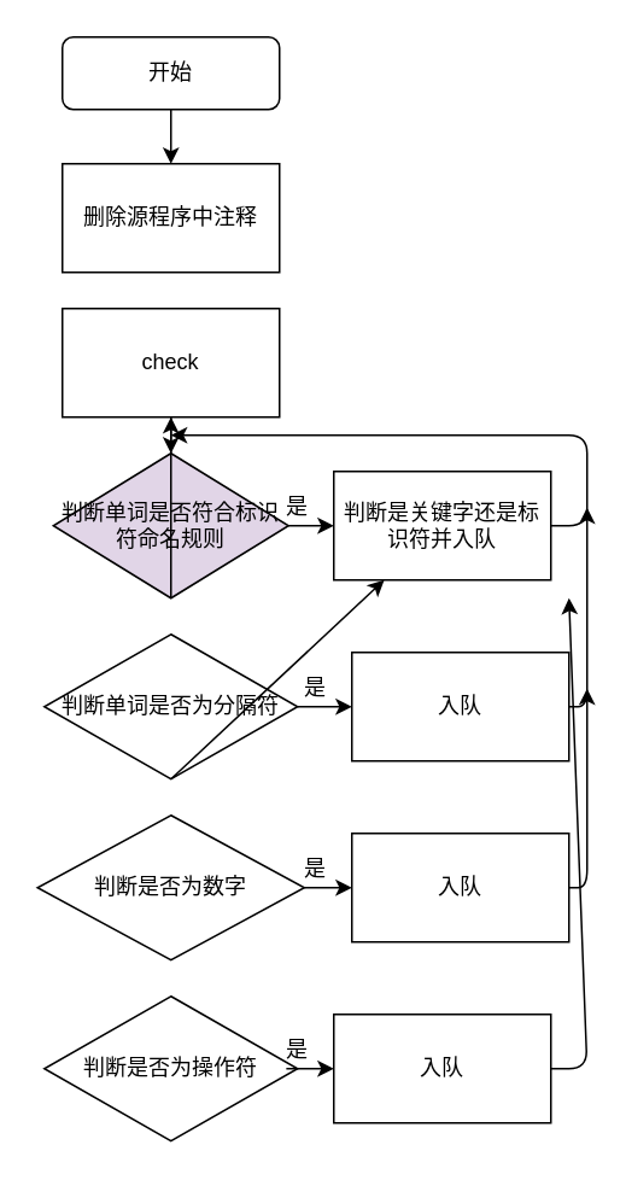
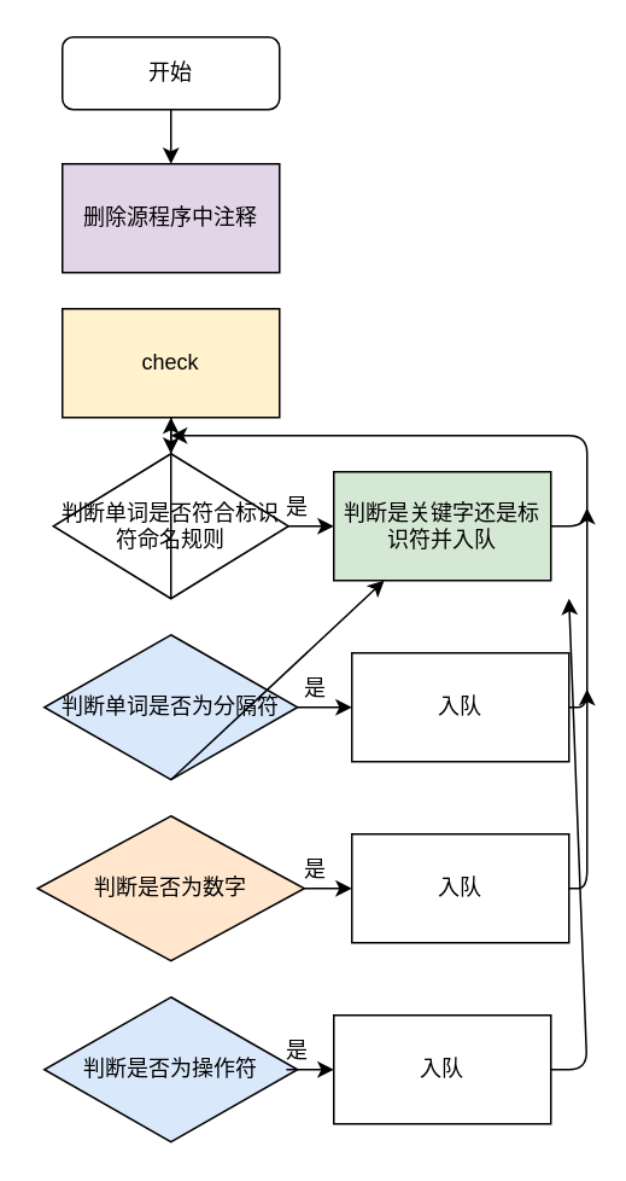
  <mxCell id="0" />
  <mxCell id="1" parent="0" />
  <mxCell id="2" value="开始" style="rounded=1;whiteSpace=wrap;html=1;fontSize=12;glass=0;strokeWidth=1;shadow=0;" parent="1" vertex="1"><mxGeometry x="34" y="20" width="120" height="40" as="geometry" /></mxCell>
  <mxCell id="3" value="" style="endArrow=classic;html=1;exitX=0.5;exitY=1;exitDx=0;exitDy=0;" edge="1" parent="1" source="2"><mxGeometry width="50" height="50" relative="1" as="geometry"><mxPoint x="264" y="270" as="sourcePoint" /><mxPoint x="94" y="90" as="targetPoint" /></mxGeometry></mxCell>
- <mxCell id="4" value="删除源程序中注释" style="rounded=0;whiteSpace=wrap;html=1;" vertex="1" parent="1"><mxGeometry x="34" y="90" width="120" height="60" as="geometry" /></mxCell>
- <mxCell id="5" value="check" style="rounded=0;whiteSpace=wrap;html=1;" vertex="1" parent="1"><mxGeometry x="34" y="170" width="120" height="60" as="geometry" /></mxCell>
+ <mxCell id="4" value="删除源程序中注释" style="rounded=0;whiteSpace=wrap;html=1;fillColor=#e1d5e7;" vertex="1" parent="1"><mxGeometry x="34" y="90" width="120" height="60" as="geometry" /></mxCell>
+ <mxCell id="5" value="check" style="rounded=0;whiteSpace=wrap;html=1;fillColor=#fff2cc;" vertex="1" parent="1"><mxGeometry x="34" y="170" width="120" height="60" as="geometry" /></mxCell>
  <mxCell id="6" value="" style="endArrow=classic;html=1;exitX=0.5;exitY=1;exitDx=0;exitDy=0;" edge="1" parent="1" source="5"><mxGeometry width="50" height="50" relative="1" as="geometry"><mxPoint x="264" y="270" as="sourcePoint" /><mxPoint x="94" y="250" as="targetPoint" /></mxGeometry></mxCell>
- <mxCell id="7" value="判断单词是否符合标识符命名规则" style="rhombus;whiteSpace=wrap;html=1;fillColor=#e1d5e7;" vertex="1" parent="1"><mxGeometry x="29" y="250" width="130" height="80" as="geometry" /></mxCell>
+ <mxCell id="7" value="判断单词是否符合标识符命名规则" style="rhombus;whiteSpace=wrap;html=1;" vertex="1" parent="1"><mxGeometry x="29" y="250" width="130" height="80" as="geometry" /></mxCell>
  <mxCell id="8" value="" style="endArrow=classic;html=1;exitX=1;exitY=0.5;exitDx=0;exitDy=0;" edge="1" parent="1" source="7"><mxGeometry width="50" height="50" relative="1" as="geometry"><mxPoint x="264" y="390" as="sourcePoint" /><mxPoint x="184" y="290" as="targetPoint" /></mxGeometry></mxCell>
  <mxCell id="9" value="是" style="text;html=1;strokeColor=none;fillColor=none;align=center;verticalAlign=middle;whiteSpace=wrap;rounded=0;" vertex="1" parent="1"><mxGeometry x="144" y="270" width="40" height="20" as="geometry" /></mxCell>
- <mxCell id="10" value="判断是关键字还是标识符并入队" style="rounded=0;whiteSpace=wrap;html=1;" vertex="1" parent="1"><mxGeometry x="184" y="260" width="120" height="60" as="geometry" /></mxCell>
+ <mxCell id="10" value="判断是关键字还是标识符并入队" style="rounded=0;whiteSpace=wrap;html=1;fillColor=#d5e8d4;" vertex="1" parent="1"><mxGeometry x="184" y="260" width="120" height="60" as="geometry" /></mxCell>
  <mxCell id="11" value="" style="endArrow=classic;html=1;exitX=1;exitY=0.5;exitDx=0;exitDy=0;" edge="1" parent="1" source="10"><mxGeometry width="50" height="50" relative="1" as="geometry"><mxPoint x="264" y="380" as="sourcePoint" /><mxPoint x="94" y="240" as="targetPoint" /><Array as="points"><mxPoint x="324" y="290" /><mxPoint x="324" y="240" /></Array></mxGeometry></mxCell>
  <mxCell id="12" value="" style="endArrow=classic;html=1;exitX=0.5;exitY=1;exitDx=0;exitDy=0;" edge="1" parent="1" source="7" target="5"><mxGeometry width="50" height="50" relative="1" as="geometry"><mxPoint x="264" y="380" as="sourcePoint" /><mxPoint x="94" y="350" as="targetPoint" /></mxGeometry></mxCell>
- <mxCell id="13" value="判断单词是否为分隔符" style="rhombus;whiteSpace=wrap;html=1;" vertex="1" parent="1"><mxGeometry x="24" y="350" width="140" height="80" as="geometry" /></mxCell>
+ <mxCell id="13" value="判断单词是否为分隔符" style="rhombus;whiteSpace=wrap;html=1;fillColor=#dae8fc;" vertex="1" parent="1"><mxGeometry x="24" y="350" width="140" height="80" as="geometry" /></mxCell>
  <mxCell id="14" value="" style="endArrow=classic;html=1;exitX=1;exitY=0.5;exitDx=0;exitDy=0;" edge="1" parent="1" source="13"><mxGeometry width="50" height="50" relative="1" as="geometry"><mxPoint x="264" y="380" as="sourcePoint" /><mxPoint x="194" y="390" as="targetPoint" /></mxGeometry></mxCell>
  <mxCell id="15" value="是" style="text;html=1;strokeColor=none;fillColor=none;align=center;verticalAlign=middle;whiteSpace=wrap;rounded=0;" vertex="1" parent="1"><mxGeometry x="154" y="370" width="40" height="20" as="geometry" /></mxCell>
  <mxCell id="16" value="入队" style="rounded=0;whiteSpace=wrap;html=1;" vertex="1" parent="1"><mxGeometry x="194" y="360" width="120" height="60" as="geometry" /></mxCell>
  <mxCell id="17" value="" style="endArrow=classic;html=1;exitX=1;exitY=0.5;exitDx=0;exitDy=0;" edge="1" parent="1" source="16"><mxGeometry width="50" height="50" relative="1" as="geometry"><mxPoint x="264" y="380" as="sourcePoint" /><mxPoint x="324" y="280" as="targetPoint" /><Array as="points"><mxPoint x="324" y="390" /></Array></mxGeometry></mxCell>
  <mxCell id="18" value="" style="endArrow=classic;html=1;exitX=0.5;exitY=1;exitDx=0;exitDy=0;" edge="1" parent="1" source="13" target="10"><mxGeometry width="50" height="50" relative="1" as="geometry"><mxPoint x="264" y="380" as="sourcePoint" /><mxPoint x="94" y="450" as="targetPoint" /></mxGeometry></mxCell>
- <mxCell id="19" value="判断是否为数字" style="rhombus;whiteSpace=wrap;html=1;" vertex="1" parent="1"><mxGeometry x="20.25" y="450" width="147.5" height="80" as="geometry" /></mxCell>
+ <mxCell id="19" value="判断是否为数字" style="rhombus;whiteSpace=wrap;html=1;fillColor=#ffe6cc;" vertex="1" parent="1"><mxGeometry x="20.25" y="450" width="147.5" height="80" as="geometry" /></mxCell>
  <mxCell id="20" value="" style="endArrow=classic;html=1;exitX=1;exitY=0.5;exitDx=0;exitDy=0;" edge="1" parent="1" source="19"><mxGeometry width="50" height="50" relative="1" as="geometry"><mxPoint x="264" y="380" as="sourcePoint" /><mxPoint x="194" y="490" as="targetPoint" /></mxGeometry></mxCell>
  <mxCell id="21" value="是" style="text;html=1;strokeColor=none;fillColor=none;align=center;verticalAlign=middle;whiteSpace=wrap;rounded=0;" vertex="1" parent="1"><mxGeometry x="154" y="470" width="40" height="20" as="geometry" /></mxCell>
  <mxCell id="22" value="入队" style="rounded=0;whiteSpace=wrap;html=1;" vertex="1" parent="1"><mxGeometry x="194" y="460" width="120" height="60" as="geometry" /></mxCell>
  <mxCell id="23" value="" style="endArrow=classic;html=1;exitX=1;exitY=0.5;exitDx=0;exitDy=0;" edge="1" parent="1" source="22"><mxGeometry width="50" height="50" relative="1" as="geometry"><mxPoint x="264" y="380" as="sourcePoint" /><mxPoint x="324" y="380" as="targetPoint" /><Array as="points"><mxPoint x="324" y="490" /></Array></mxGeometry></mxCell>
- <mxCell id="24" value="判断是否为操作符" style="rhombus;whiteSpace=wrap;html=1;" vertex="1" parent="1"><mxGeometry x="24" y="550" width="140" height="80" as="geometry" /></mxCell>
+ <mxCell id="24" value="判断是否为操作符" style="rhombus;whiteSpace=wrap;html=1;fillColor=#dae8fc;" vertex="1" parent="1"><mxGeometry x="24" y="550" width="140" height="80" as="geometry" /></mxCell>
  <mxCell id="25" value="" style="endArrow=classic;html=1;exitX=1;exitY=0.5;exitDx=0;exitDy=0;" edge="1" parent="1"><mxGeometry width="50" height="50" relative="1" as="geometry"><mxPoint x="157.75" y="590" as="sourcePoint" /><mxPoint x="184" y="590" as="targetPoint" /></mxGeometry></mxCell>
  <mxCell id="26" value="是" style="text;html=1;strokeColor=none;fillColor=none;align=center;verticalAlign=middle;whiteSpace=wrap;rounded=0;" vertex="1" parent="1"><mxGeometry x="144" y="570" width="40" height="20" as="geometry" /></mxCell>
  <mxCell id="27" value="入队" style="rounded=0;whiteSpace=wrap;html=1;" vertex="1" parent="1"><mxGeometry x="184" y="560" width="120" height="60" as="geometry" /></mxCell>
  <mxCell id="28" value="" style="endArrow=classic;html=1;exitX=1;exitY=0.5;exitDx=0;exitDy=0;" edge="1" parent="1" source="27"><mxGeometry width="50" height="50" relative="1" as="geometry"><mxPoint x="264" y="380" as="sourcePoint" /><mxPoint x="314" y="330" as="targetPoint" /><Array as="points"><mxPoint x="324" y="590" /></Array></mxGeometry></mxCell>
